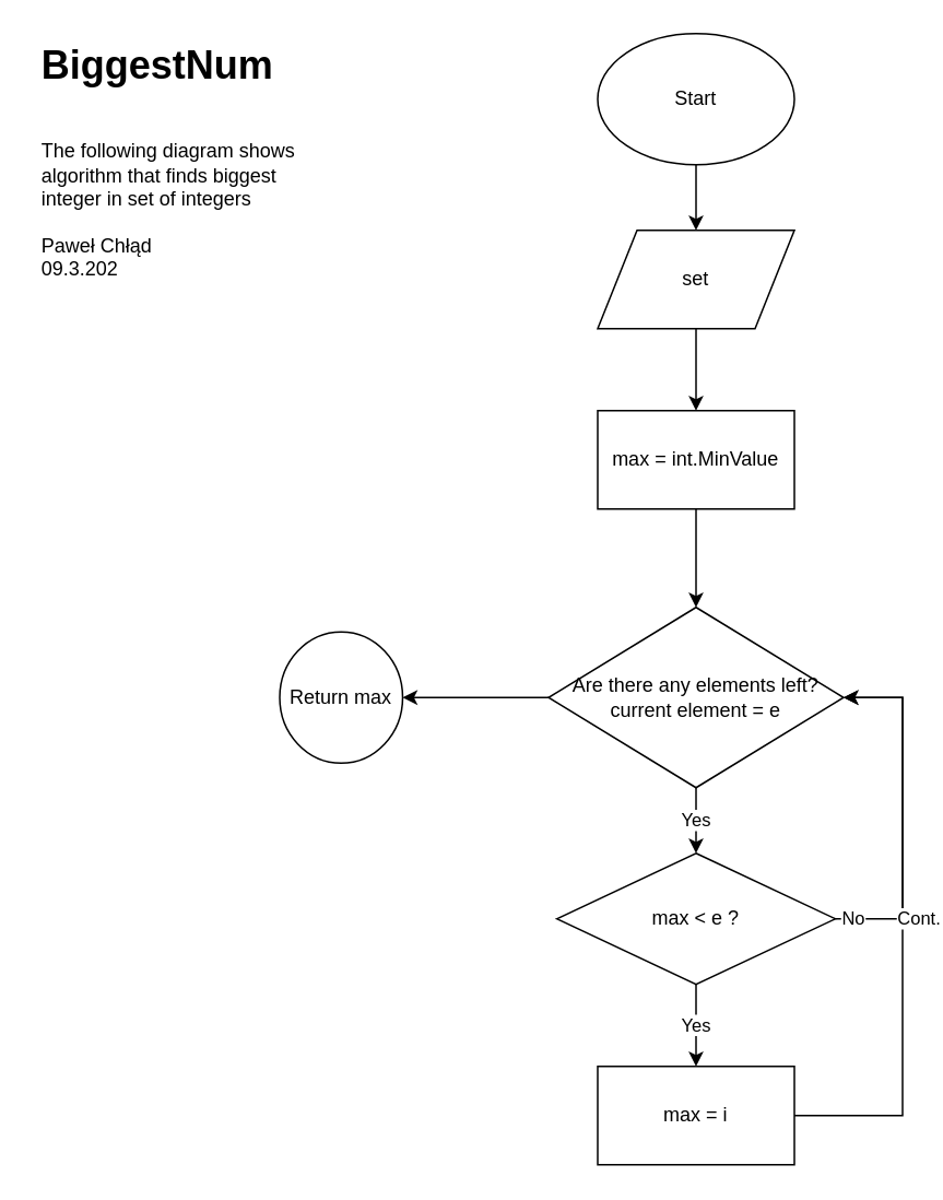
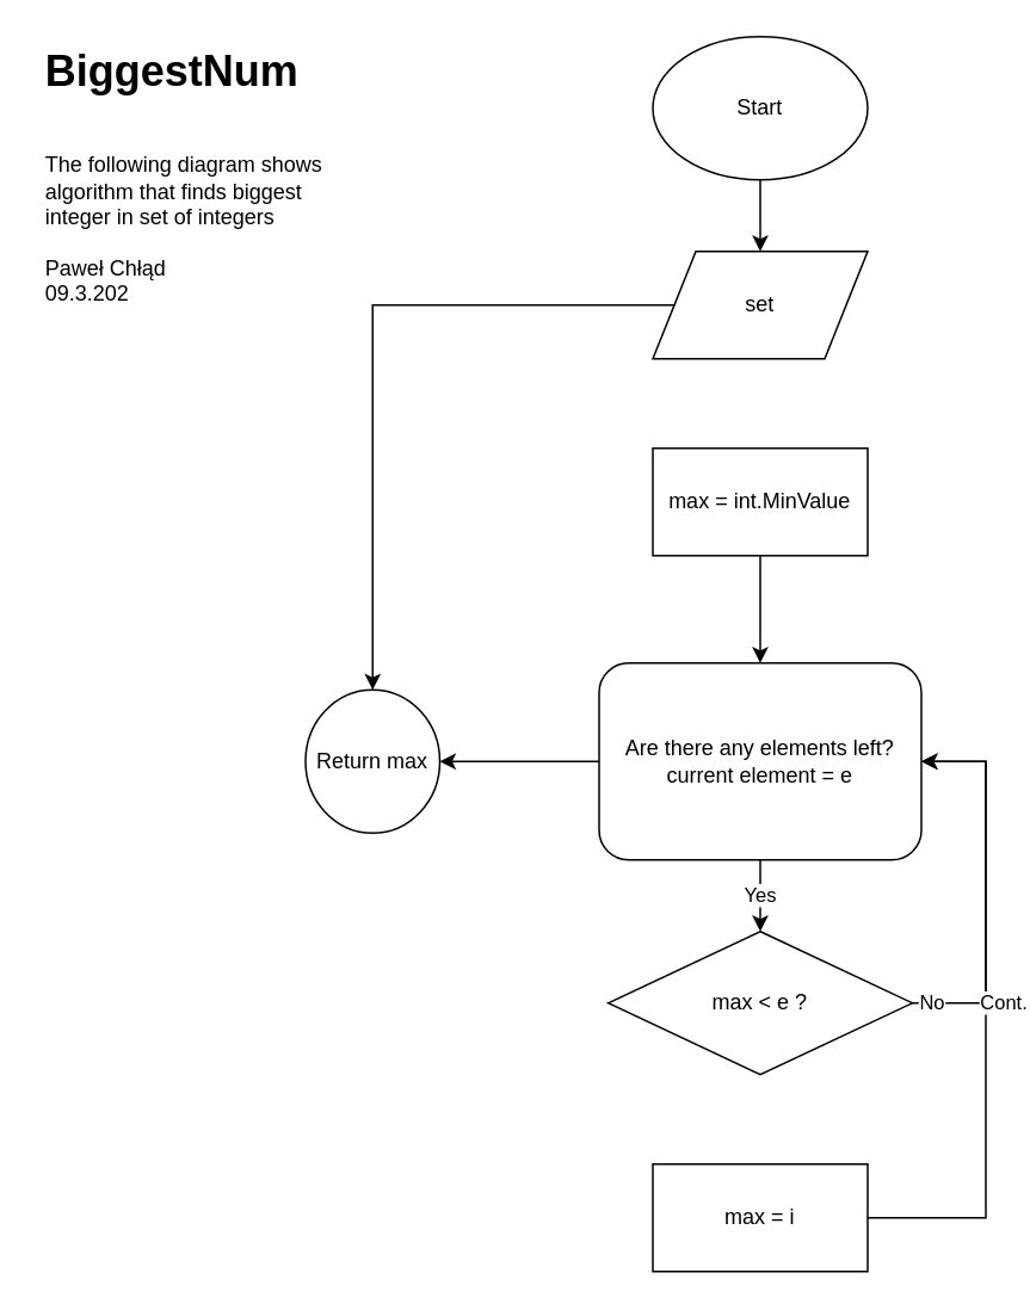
  <mxCell id="0" />
  <mxCell id="1" parent="0" />
  <mxCell id="2" value="&lt;h1&gt;BiggestNum&lt;br&gt;&lt;/h1&gt;&lt;div&gt;&lt;br&gt;&lt;/div&gt;&lt;div&gt;The following diagram shows algorithm that finds biggest integer in set of integers&lt;br&gt;&lt;/div&gt;&lt;div&gt;&lt;br&gt;&lt;/div&gt;&lt;div&gt;Paweł Chłąd&lt;/div&gt;&lt;div&gt;09.3.202&lt;br&gt;&lt;/div&gt;" style="text;html=1;strokeColor=none;fillColor=none;spacing=5;spacingTop=-20;whiteSpace=wrap;overflow=hidden;rounded=0;" vertex="1" parent="1"><mxGeometry x="20" y="20" width="190" height="160" as="geometry" /></mxCell>
  <mxCell id="3" value="" style="edgeStyle=orthogonalEdgeStyle;rounded=0;orthogonalLoop=1;jettySize=auto;html=1;" edge="1" parent="1" source="4" target="6"><mxGeometry relative="1" as="geometry" /></mxCell>
  <mxCell id="4" value="Start" style="ellipse;whiteSpace=wrap;html=1;" vertex="1" parent="1"><mxGeometry x="364" y="20" width="120" height="80" as="geometry" /></mxCell>
- <mxCell id="5" value="" style="edgeStyle=orthogonalEdgeStyle;rounded=0;orthogonalLoop=1;jettySize=auto;html=1;" edge="1" parent="1" source="6" target="8"><mxGeometry relative="1" as="geometry" /></mxCell>
+ <mxCell id="5" value="" style="edgeStyle=orthogonalEdgeStyle;rounded=0;orthogonalLoop=1;jettySize=auto;html=1;" edge="1" parent="1" source="6" target="17"><mxGeometry relative="1" as="geometry" /></mxCell>
  <mxCell id="6" value="set" style="shape=parallelogram;perimeter=parallelogramPerimeter;whiteSpace=wrap;html=1;" vertex="1" parent="1"><mxGeometry x="364" y="140" width="120" height="60" as="geometry" /></mxCell>
  <mxCell id="7" value="" style="edgeStyle=orthogonalEdgeStyle;rounded=0;orthogonalLoop=1;jettySize=auto;html=1;" edge="1" parent="1" source="8" target="11"><mxGeometry relative="1" as="geometry" /></mxCell>
  <mxCell id="8" value="max = int.MinValue" style="rounded=0;whiteSpace=wrap;html=1;" vertex="1" parent="1"><mxGeometry x="364" y="250" width="120" height="60" as="geometry" /></mxCell>
  <mxCell id="9" value="Yes" style="edgeStyle=orthogonalEdgeStyle;rounded=0;orthogonalLoop=1;jettySize=auto;html=1;" edge="1" parent="1" source="11" target="14"><mxGeometry relative="1" as="geometry" /></mxCell>
  <mxCell id="10" value="" style="edgeStyle=orthogonalEdgeStyle;rounded=0;orthogonalLoop=1;jettySize=auto;html=1;" edge="1" parent="1" source="11" target="17"><mxGeometry relative="1" as="geometry" /></mxCell>
- <mxCell id="11" value="&lt;div&gt;Are there any elements left?&lt;/div&gt;&lt;div&gt;current element = e&lt;br&gt;&lt;/div&gt;" style="rhombus;whiteSpace=wrap;html=1;" vertex="1" parent="1"><mxGeometry x="334" y="370" width="180" height="110" as="geometry" /></mxCell>
- <mxCell id="12" value="Yes" style="edgeStyle=orthogonalEdgeStyle;rounded=0;orthogonalLoop=1;jettySize=auto;html=1;" edge="1" parent="1" source="14" target="16"><mxGeometry relative="1" as="geometry" /></mxCell>
+ <mxCell id="11" value="&lt;div&gt;Are there any elements left?&lt;/div&gt;&lt;div&gt;current element = e&lt;br&gt;&lt;/div&gt;" style="whiteSpace=wrap;html=1;rounded=1;" vertex="1" parent="1"><mxGeometry x="334" y="370" width="180" height="110" as="geometry" /></mxCell>
  <mxCell id="13" value="No" style="edgeStyle=orthogonalEdgeStyle;rounded=0;orthogonalLoop=1;jettySize=auto;html=1;exitX=1;exitY=0.5;exitDx=0;exitDy=0;entryX=1;entryY=0.5;entryDx=0;entryDy=0;" edge="1" parent="1" source="14" target="11"><mxGeometry x="-0.896" relative="1" as="geometry"><Array as="points"><mxPoint x="550" y="560" /><mxPoint x="550" y="425" /></Array><mxPoint as="offset" /></mxGeometry></mxCell>
  <mxCell id="14" value="max &amp;lt; e ?" style="rhombus;whiteSpace=wrap;html=1;" vertex="1" parent="1"><mxGeometry x="339" y="520" width="170" height="80" as="geometry" /></mxCell>
  <mxCell id="15" value="Cont." style="edgeStyle=orthogonalEdgeStyle;rounded=0;orthogonalLoop=1;jettySize=auto;html=1;entryX=1;entryY=0.5;entryDx=0;entryDy=0;" edge="1" parent="1" source="16" target="11"><mxGeometry x="0.042" y="-10" relative="1" as="geometry"><Array as="points"><mxPoint x="550" y="680" /><mxPoint x="550" y="425" /></Array><mxPoint as="offset" /></mxGeometry></mxCell>
  <mxCell id="16" value="max = i" style="rounded=0;whiteSpace=wrap;html=1;" vertex="1" parent="1"><mxGeometry x="364" y="650" width="120" height="60" as="geometry" /></mxCell>
  <mxCell id="17" value="Return max" style="ellipse;whiteSpace=wrap;html=1;" vertex="1" parent="1"><mxGeometry x="170" y="385" width="75" height="80" as="geometry" /></mxCell>
